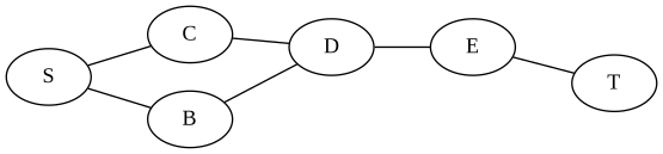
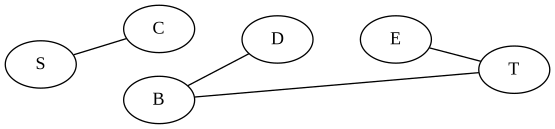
  strict graph {
    fontname="Liberation Serif"
    rankdir=LR
    node [fontname="Liberation Serif"]
    edge [fontname="Liberation Serif" peso=2]
    S
    B
    C
    D
    E
    T
-   S -- B [peso=4]
+   T -- B [peso=4]
    S -- C
    B -- D [peso=5]
-   C -- D [peso=8]
-   D -- E
    E -- T
  }
